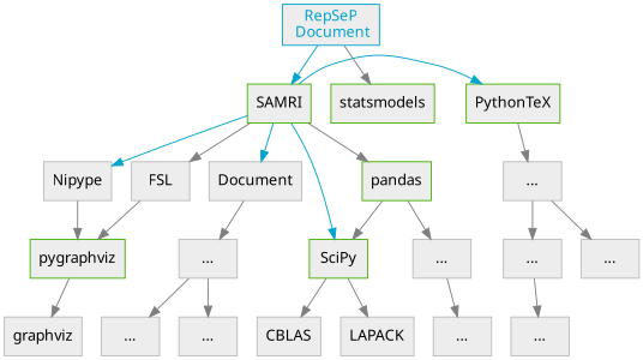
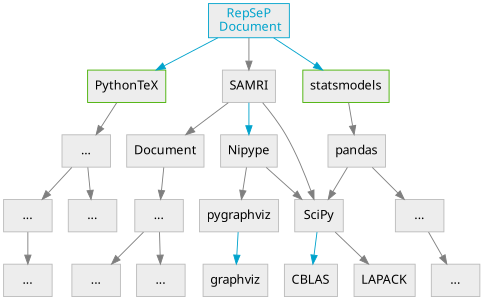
  digraph {
    fontname=sans
    rankdir=TB
    node [color="#BBBBBB" fillcolor=grey93 fontname=sans shape=box style=filled]
    edge [color=gray50 fontname=sans]
    n1 [color="#45B000" label=PythonTeX]
    n2 [color="#45B000" label=statsmodels]
-   n3 [color="#45B000" label=SAMRI]
+   n3 [label=SAMRI]
    n4 [label=Nipype]
-   n5 [label=FSL]
    n6 [label=Document]
-   n7 [color="#45B000" label=pandas]
-   n8 [color="#45B000" label=SciPy]
-   n9 [color="#45B000" label=pygraphviz]
+   n7 [label=pandas]
+   n8 [label=SciPy]
+   n9 [label=pygraphviz]
    n10 [label="..."]
    n11 [label="..."]
    n12 [label="..."]
    n13 [label=CBLAS]
    n14 [label=LAPACK]
    n15 [label=graphviz]
    n16 [color="#00a3cc" fontcolor="#00a3cc" label="RepSeP\n Document"]
    n17 [label="..."]
    n18 [label="..."]
    n19 [label="..."]
    n20 [label="..."]
    n21 [label="..."]
    n22 [label="..."]
    subgraph sub_1 {
      rank=same
      n1
      n2
      n3
    }
    subgraph sub_2 {
      rank=same
      n4
-     n5
      n6
      n7
    }
    subgraph sub_3 {
      rank=same
      n8
      n9
    }
    n1 -> n10
-   n3 -> n7
+   n2 -> n7
    n3 -> n4 [color="#00a3cc"]
-   n3 -> n5
-   n3 -> n6 [color="#00a3cc"]
-   n3 -> n8 [color="#00a3cc"]
+   n3 -> n6
+   n3 -> n8
+   n4 -> n8
    n4 -> n9
-   n5 -> n9
    n6 -> n11
    n7 -> n8
    n7 -> n12
-   n8 -> n13
+   n8 -> n13 [color="#00a3cc"]
    n8 -> n14
-   n9 -> n15
+   n9 -> n15 [color="#00a3cc"]
    n10 -> n17
    n10 -> n18
    n11 -> n19
    n11 -> n20
    n12 -> n21
-   n3 -> n1 [color="#00a3cc"]
-   n16 -> n2
-   n16 -> n3 [color="#00a3cc"]
+   n16 -> n1 [color="#00a3cc"]
+   n16 -> n2 [color="#00a3cc"]
+   n16 -> n3
    n17 -> n22
  }
